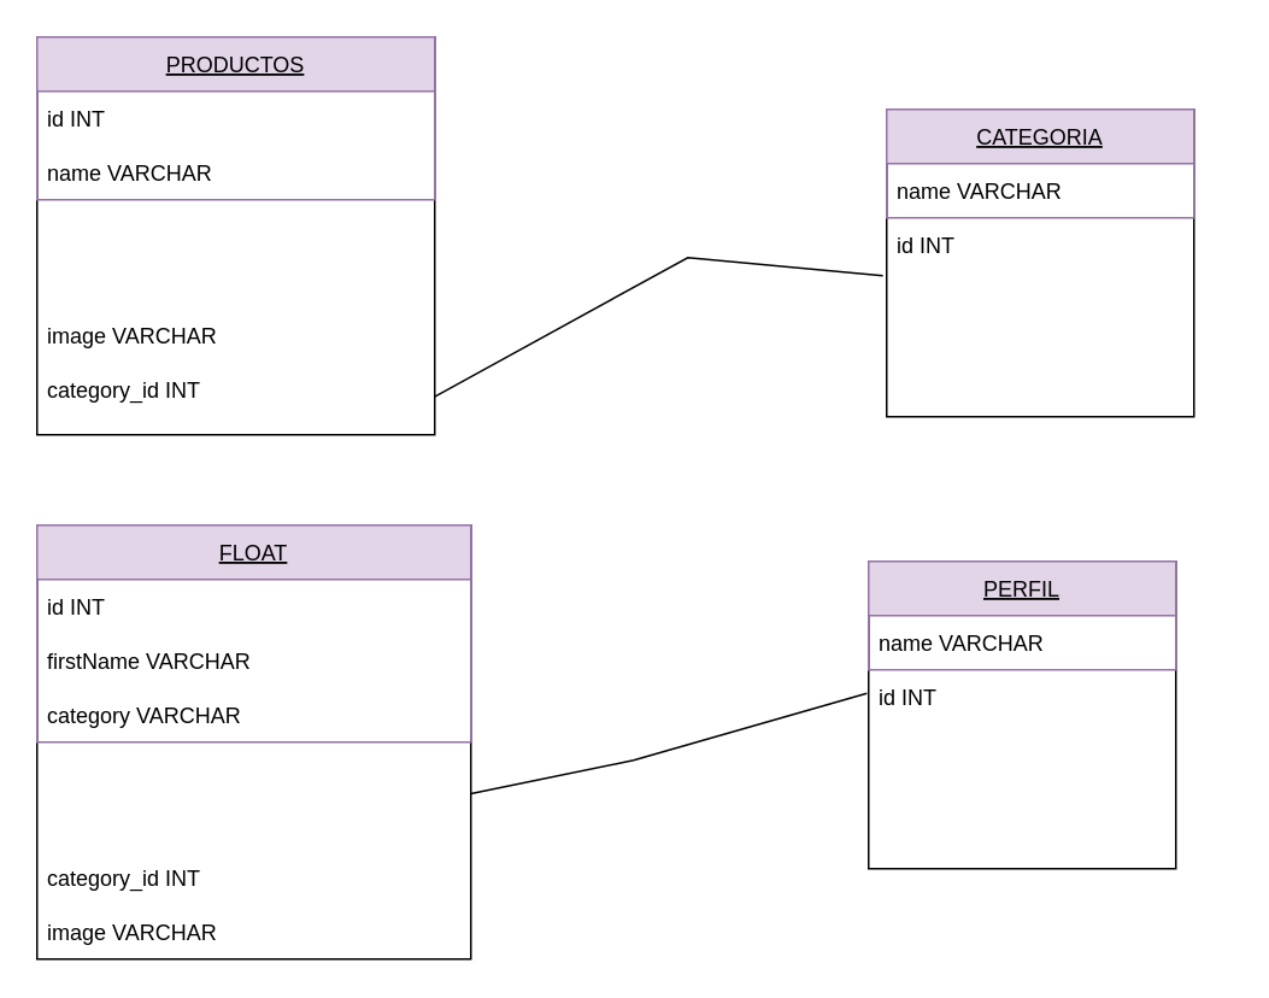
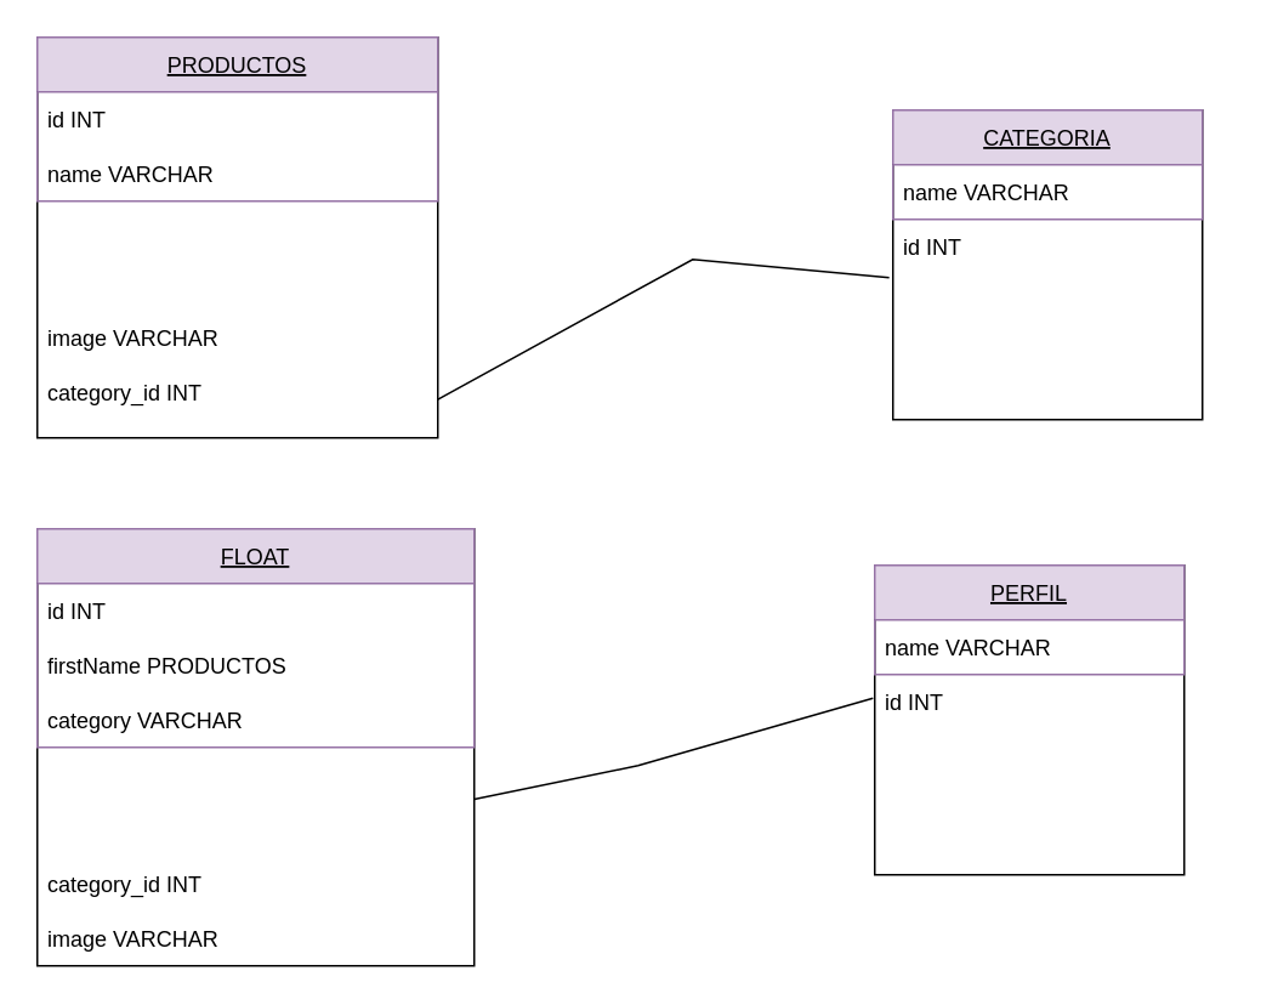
  <mxCell id="0" />
  <mxCell id="1" parent="0" />
  <mxCell id="2" value="" style="whiteSpace=wrap;html=1;aspect=fixed;" parent="1" vertex="1"><mxGeometry x="20" y="20" width="220" height="220" as="geometry" /></mxCell>
  <mxCell id="3" value="" style="whiteSpace=wrap;html=1;aspect=fixed;strokeWidth=1;" parent="1" vertex="1"><mxGeometry x="490" y="60" width="170" height="170" as="geometry" /></mxCell>
  <mxCell id="4" value="PRODUCTOS" style="swimlane;fontStyle=4;childLayout=stackLayout;horizontal=1;startSize=30;horizontalStack=0;resizeParent=1;resizeParentMax=0;resizeLast=0;collapsible=1;marginBottom=0;fillColor=#e1d5e7;strokeColor=#9673a6;" parent="1" vertex="1"><mxGeometry x="20" y="20" width="220" height="90" as="geometry" /></mxCell>
  <mxCell id="5" value="id INT" style="text;strokeColor=none;fillColor=none;align=left;verticalAlign=middle;spacingLeft=4;spacingRight=4;overflow=hidden;points=[[0,0.5],[1,0.5]];portConstraint=eastwest;rotatable=0;" parent="4" vertex="1"><mxGeometry y="30" width="220" height="30" as="geometry" /></mxCell>
  <mxCell id="6" value="name VARCHAR" style="text;strokeColor=none;fillColor=none;align=left;verticalAlign=middle;spacingLeft=4;spacingRight=4;overflow=hidden;points=[[0,0.5],[1,0.5]];portConstraint=eastwest;rotatable=0;" parent="4" vertex="1"><mxGeometry y="60" width="220" height="30" as="geometry" /></mxCell>
  <mxCell id="7" value="image VARCHAR" style="text;strokeColor=none;fillColor=none;align=left;verticalAlign=middle;spacingLeft=4;spacingRight=4;overflow=hidden;points=[[0,0.5],[1,0.5]];portConstraint=eastwest;rotatable=0;" parent="1" vertex="1"><mxGeometry x="20" y="170" width="190" height="30" as="geometry" /></mxCell>
  <mxCell id="8" value="category_id INT    " style="text;strokeColor=none;fillColor=none;align=left;verticalAlign=middle;spacingLeft=4;spacingRight=4;overflow=hidden;points=[[0,0.5],[1,0.5]];portConstraint=eastwest;rotatable=0;" parent="1" vertex="1"><mxGeometry x="20" y="200" width="190" height="30" as="geometry" /></mxCell>
  <mxCell id="9" value="" style="whiteSpace=wrap;html=1;aspect=fixed;" parent="1" vertex="1"><mxGeometry x="20" y="290" width="240" height="240" as="geometry" /></mxCell>
  <mxCell id="10" value="FLOAT" style="swimlane;fontStyle=4;childLayout=stackLayout;horizontal=1;startSize=30;horizontalStack=0;resizeParent=1;resizeParentMax=0;resizeLast=0;collapsible=1;marginBottom=0;fillColor=#e1d5e7;strokeColor=#9673a6;" parent="1" vertex="1"><mxGeometry x="20" y="290" width="240" height="120" as="geometry" /></mxCell>
  <mxCell id="11" value="id INT" style="text;strokeColor=none;fillColor=none;align=left;verticalAlign=middle;spacingLeft=4;spacingRight=4;overflow=hidden;points=[[0,0.5],[1,0.5]];portConstraint=eastwest;rotatable=0;" parent="10" vertex="1"><mxGeometry y="30" width="240" height="30" as="geometry" /></mxCell>
- <mxCell id="12" value="firstName VARCHAR" style="text;strokeColor=none;fillColor=none;align=left;verticalAlign=middle;spacingLeft=4;spacingRight=4;overflow=hidden;points=[[0,0.5],[1,0.5]];portConstraint=eastwest;rotatable=0;" parent="10" vertex="1"><mxGeometry y="60" width="240" height="30" as="geometry" /></mxCell>
+ <mxCell id="12" value="firstName PRODUCTOS" style="text;strokeColor=none;fillColor=none;align=left;verticalAlign=middle;spacingLeft=4;spacingRight=4;overflow=hidden;points=[[0,0.5],[1,0.5]];portConstraint=eastwest;rotatable=0;" parent="10" vertex="1"><mxGeometry y="60" width="240" height="30" as="geometry" /></mxCell>
  <mxCell id="13" value="category VARCHAR" style="text;strokeColor=none;fillColor=none;align=left;verticalAlign=middle;spacingLeft=4;spacingRight=4;overflow=hidden;points=[[0,0.5],[1,0.5]];portConstraint=eastwest;rotatable=0;" parent="10" vertex="1"><mxGeometry y="90" width="240" height="30" as="geometry" /></mxCell>
  <mxCell id="14" value="category_id INT" style="text;strokeColor=none;fillColor=none;align=left;verticalAlign=middle;spacingLeft=4;spacingRight=4;overflow=hidden;points=[[0,0.5],[1,0.5]];portConstraint=eastwest;rotatable=0;" parent="1" vertex="1"><mxGeometry x="20" y="470" width="190" height="30" as="geometry" /></mxCell>
  <mxCell id="15" value="CATEGORIA" style="swimlane;fontStyle=4;childLayout=stackLayout;horizontal=1;startSize=30;horizontalStack=0;resizeParent=1;resizeParentMax=0;resizeLast=0;collapsible=1;marginBottom=0;fillColor=#e1d5e7;strokeColor=#9673a6;" parent="1" vertex="1"><mxGeometry x="490" y="60" width="170" height="60" as="geometry" /></mxCell>
  <mxCell id="16" value="name VARCHAR" style="text;strokeColor=none;fillColor=none;align=left;verticalAlign=middle;spacingLeft=4;spacingRight=4;overflow=hidden;points=[[0,0.5],[1,0.5]];portConstraint=eastwest;rotatable=0;" parent="15" vertex="1"><mxGeometry y="30" width="170" height="30" as="geometry" /></mxCell>
  <mxCell id="17" value="" style="endArrow=none;html=1;rounded=0;exitX=1;exitY=0.904;exitDx=0;exitDy=0;exitPerimeter=0;entryX=-0.011;entryY=1.067;entryDx=0;entryDy=0;entryPerimeter=0;" parent="1" source="2" target="18" edge="1"><mxGeometry width="50" height="50" relative="1" as="geometry"><mxPoint x="370" y="290" as="sourcePoint" /><mxPoint x="450" y="150" as="targetPoint" /><Array as="points"><mxPoint x="380" y="142" /></Array></mxGeometry></mxCell>
  <mxCell id="18" value="id INT" style="text;strokeColor=none;fillColor=none;align=left;verticalAlign=middle;spacingLeft=4;spacingRight=4;overflow=hidden;points=[[0,0.5],[1,0.5]];portConstraint=eastwest;rotatable=0;" parent="1" vertex="1"><mxGeometry x="490" y="120" width="190" height="30" as="geometry" /></mxCell>
  <mxCell id="19" value="" style="endArrow=none;html=1;rounded=0;exitX=1;exitY=0.619;exitDx=0;exitDy=0;exitPerimeter=0;entryX=-0.005;entryY=0.767;entryDx=0;entryDy=0;entryPerimeter=0;" parent="1" source="9" edge="1"><mxGeometry width="50" height="50" relative="1" as="geometry"><mxPoint x="270" y="246.96" as="sourcePoint" /><mxPoint x="479.05" y="383.01" as="targetPoint" /><Array as="points"><mxPoint x="350" y="420" /></Array></mxGeometry></mxCell>
  <mxCell id="20" value="" style="whiteSpace=wrap;html=1;aspect=fixed;strokeWidth=1;" parent="1" vertex="1"><mxGeometry x="480" y="310" width="170" height="170" as="geometry" /></mxCell>
  <mxCell id="21" value="PERFIL" style="swimlane;fontStyle=4;childLayout=stackLayout;horizontal=1;startSize=30;horizontalStack=0;resizeParent=1;resizeParentMax=0;resizeLast=0;collapsible=1;marginBottom=0;fillColor=#e1d5e7;strokeColor=#9673a6;" parent="1" vertex="1"><mxGeometry x="480" y="310" width="170" height="60" as="geometry" /></mxCell>
  <mxCell id="22" value="name VARCHAR" style="text;strokeColor=none;fillColor=none;align=left;verticalAlign=middle;spacingLeft=4;spacingRight=4;overflow=hidden;points=[[0,0.5],[1,0.5]];portConstraint=eastwest;rotatable=0;" parent="21" vertex="1"><mxGeometry y="30" width="170" height="30" as="geometry" /></mxCell>
  <mxCell id="23" value="id INT" style="text;strokeColor=none;fillColor=none;align=left;verticalAlign=middle;spacingLeft=4;spacingRight=4;overflow=hidden;points=[[0,0.5],[1,0.5]];portConstraint=eastwest;rotatable=0;" parent="1" vertex="1"><mxGeometry x="480" y="370" width="190" height="30" as="geometry" /></mxCell>
  <mxCell id="24" value="image VARCHAR" style="text;strokeColor=none;fillColor=none;align=left;verticalAlign=middle;spacingLeft=4;spacingRight=4;overflow=hidden;points=[[0,0.5],[1,0.5]];portConstraint=eastwest;rotatable=0;" parent="1" vertex="1"><mxGeometry x="20" y="500" width="190" height="30" as="geometry" /></mxCell>
